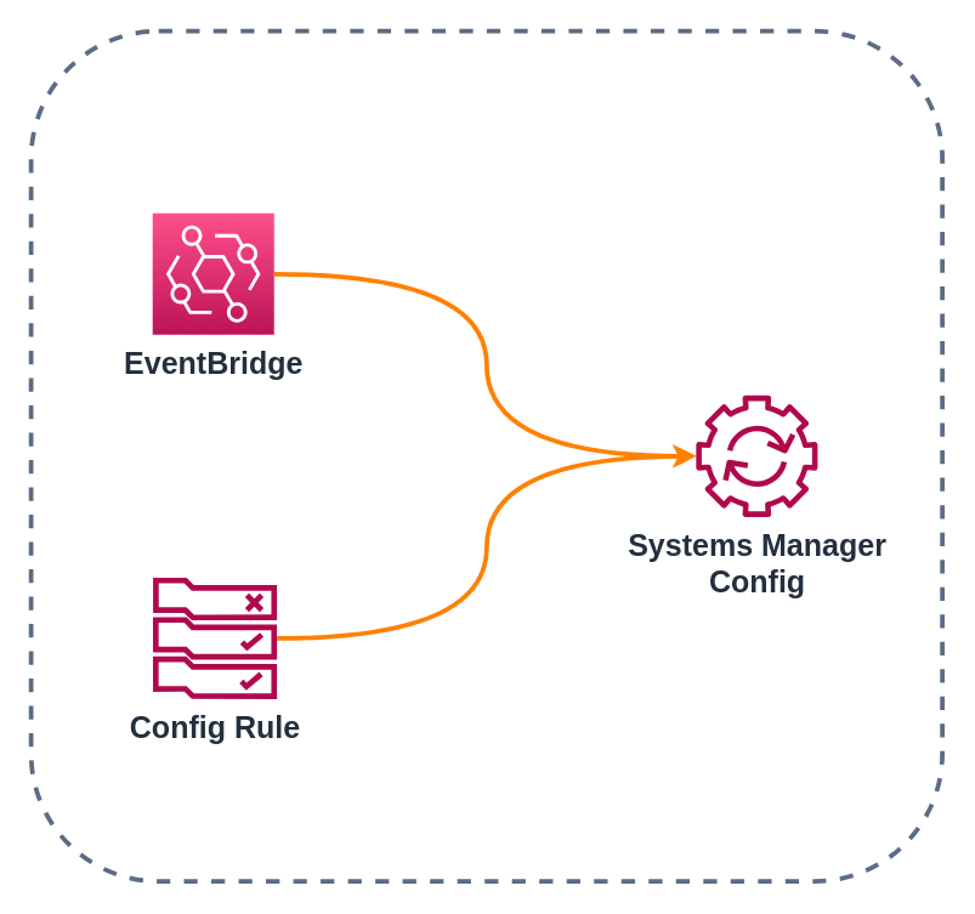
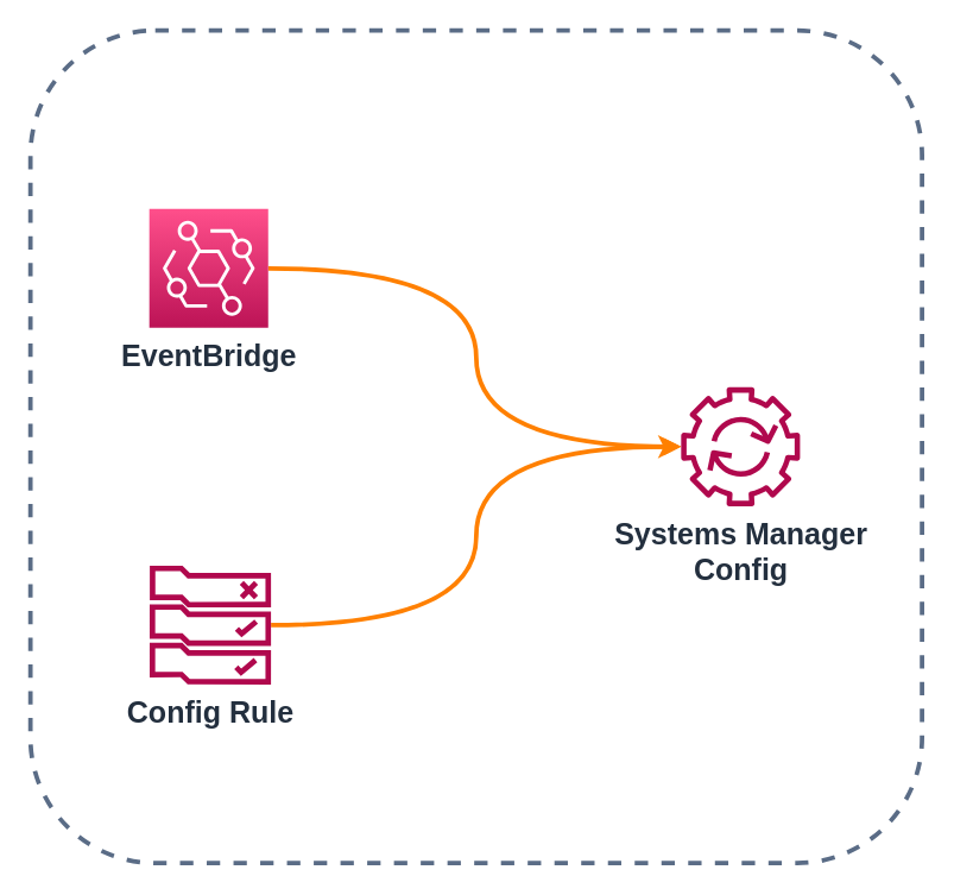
  <mxCell id="0" />
  <mxCell id="1" parent="0" />
  <mxCell id="2" value="" style="fillColor=none;strokeColor=#5A6C86;verticalAlign=top;fontStyle=0;fontColor=#000000;fontSize=35;strokeWidth=3;rounded=1;fillStyle=dashed;dashed=1;" parent="1" vertex="1"><mxGeometry x="20" width="600" height="560" as="geometry" y="20" /></mxCell>
- <mxCell id="3" style="edgeStyle=orthogonalEdgeStyle;orthogonalLoop=1;jettySize=auto;html=1;strokeColor=#FF8000;strokeWidth=3;fontSize=20;curved=1;exitX=1;exitY=0.5;exitDx=0;exitDy=0;exitPerimeter=0;" parent="1" source="4" target="7" edge="1"><mxGeometry relative="1" as="geometry"><mxPoint x="140" y="250" as="sourcePoint" /><Array as="points"><mxPoint x="320" y="180" /><mxPoint x="320" y="300" /></Array></mxGeometry></mxCell>
+ <mxCell id="3" style="edgeStyle=orthogonalEdgeStyle;orthogonalLoop=1;jettySize=auto;html=1;strokeColor=#FF8000;strokeWidth=3;fontSize=20;curved=1;exitX=1;exitY=0.5;exitDx=0;exitDy=0;exitPerimeter=0;endArrow=open;" parent="1" source="4" target="7" edge="1"><mxGeometry relative="1" as="geometry"><mxPoint x="140" y="250" as="sourcePoint" /><Array as="points"><mxPoint x="320" y="180" /><mxPoint x="320" y="300" /></Array></mxGeometry></mxCell>
  <mxCell id="4" value="EventBridge" style="sketch=0;points=[[0,0,0],[0.25,0,0],[0.5,0,0],[0.75,0,0],[1,0,0],[0,1,0],[0.25,1,0],[0.5,1,0],[0.75,1,0],[1,1,0],[0,0.25,0],[0,0.5,0],[0,0.75,0],[1,0.25,0],[1,0.5,0],[1,0.75,0]];outlineConnect=0;fontColor=#232F3E;gradientColor=#FF4F8B;gradientDirection=north;fillColor=#BC1356;strokeColor=#ffffff;dashed=0;verticalLabelPosition=bottom;verticalAlign=top;align=center;html=1;fontSize=20;fontStyle=1;aspect=fixed;shape=mxgraph.aws4.resourceIcon;resIcon=mxgraph.aws4.eventbridge;strokeWidth=3;" parent="1" vertex="1"><mxGeometry x="100" y="140" width="80" height="80" as="geometry" /></mxCell>
- <mxCell id="5" style="edgeStyle=orthogonalEdgeStyle;curved=1;orthogonalLoop=1;jettySize=auto;html=1;strokeColor=#FF8000;strokeWidth=3;fontSize=20;endArrow=open;" parent="1" source="6" target="7" edge="1"><mxGeometry relative="1" as="geometry"><Array as="points"><mxPoint x="320" y="420" /><mxPoint x="320" y="300" /></Array></mxGeometry></mxCell>
+ <mxCell id="5" style="edgeStyle=orthogonalEdgeStyle;curved=1;orthogonalLoop=1;jettySize=auto;html=1;strokeColor=#FF8000;strokeWidth=3;fontSize=20;" parent="1" source="6" target="7" edge="1"><mxGeometry relative="1" as="geometry"><Array as="points"><mxPoint x="320" y="420" /><mxPoint x="320" y="300" /></Array></mxGeometry></mxCell>
  <mxCell id="6" value="Config Rule" style="sketch=0;outlineConnect=0;fontColor=#232F3E;gradientColor=none;fillColor=#B0084D;strokeColor=none;dashed=0;verticalLabelPosition=bottom;verticalAlign=top;align=center;html=1;fontSize=20;fontStyle=1;aspect=fixed;pointerEvents=1;shape=mxgraph.aws4.rule_2;" parent="1" vertex="1"><mxGeometry x="100" y="380" width="82.12" height="80" as="geometry" /></mxCell>
  <mxCell id="7" value="Systems Manager&lt;br&gt;Config" style="sketch=0;outlineConnect=0;fontColor=#232F3E;gradientColor=none;fillColor=#B0084D;strokeColor=none;dashed=0;verticalLabelPosition=bottom;verticalAlign=top;align=center;html=1;fontSize=20;fontStyle=1;aspect=fixed;pointerEvents=1;shape=mxgraph.aws4.automation;" parent="1" vertex="1"><mxGeometry x="457.88" y="260" width="80" height="80" as="geometry" /></mxCell>
